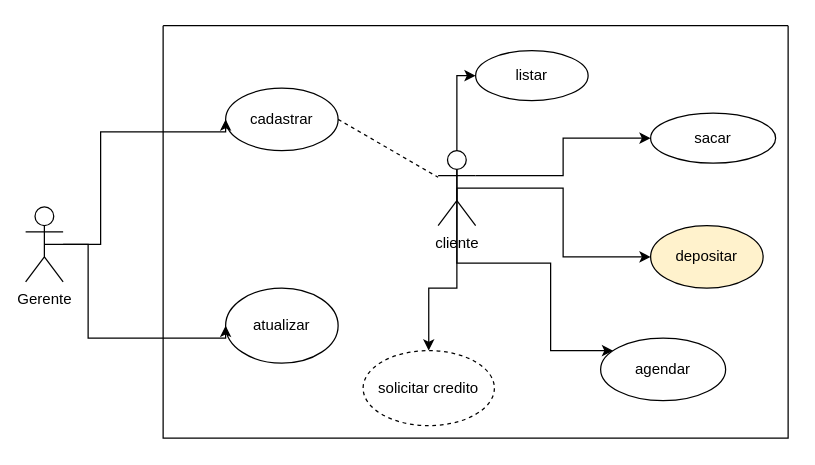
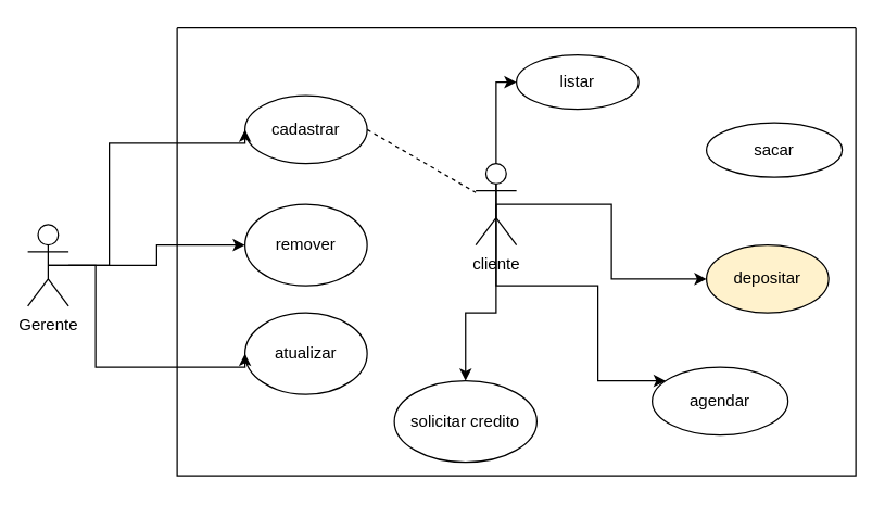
  <mxCell id="0" />
  <mxCell id="1" parent="0" />
+ <mxCell id="2" style="edgeStyle=orthogonalEdgeStyle;rounded=0;orthogonalLoop=1;jettySize=auto;html=1;exitX=0.5;exitY=0.5;exitDx=0;exitDy=0;exitPerimeter=0;" parent="1" source="3" target="12" edge="1"><mxGeometry relative="1" as="geometry" /></mxCell>
  <mxCell id="3" value="Gerente" style="shape=umlActor;verticalLabelPosition=bottom;verticalAlign=top;html=1;outlineConnect=0;" parent="1" vertex="1"><mxGeometry x="20" y="165" width="30" height="60" as="geometry" /></mxCell>
  <mxCell id="4" value="" style="swimlane;startSize=0;html=1;" parent="1" vertex="1"><mxGeometry x="130" y="20" width="500" height="330" as="geometry" /></mxCell>
  <mxCell id="5" style="edgeStyle=orthogonalEdgeStyle;rounded=0;orthogonalLoop=1;jettySize=auto;html=1;exitX=0.5;exitY=0.5;exitDx=0;exitDy=0;exitPerimeter=0;" parent="4" source="10" target="15" edge="1"><mxGeometry relative="1" as="geometry"><Array as="points"><mxPoint x="235" y="40" /></Array></mxGeometry></mxCell>
- <mxCell id="6" style="edgeStyle=orthogonalEdgeStyle;rounded=0;orthogonalLoop=1;jettySize=auto;html=1;exitX=1;exitY=0.333;exitDx=0;exitDy=0;exitPerimeter=0;" parent="4" source="10" target="19" edge="1"><mxGeometry relative="1" as="geometry" /></mxCell>
  <mxCell id="7" style="edgeStyle=orthogonalEdgeStyle;rounded=0;orthogonalLoop=1;jettySize=auto;html=1;exitX=0.5;exitY=0.5;exitDx=0;exitDy=0;exitPerimeter=0;" parent="4" source="10" target="16" edge="1"><mxGeometry relative="1" as="geometry" /></mxCell>
  <mxCell id="8" style="edgeStyle=orthogonalEdgeStyle;rounded=0;orthogonalLoop=1;jettySize=auto;html=1;exitX=0.5;exitY=0.5;exitDx=0;exitDy=0;exitPerimeter=0;" parent="4" source="10" target="17" edge="1"><mxGeometry relative="1" as="geometry"><Array as="points"><mxPoint x="235" y="190" /><mxPoint x="310" y="190" /><mxPoint x="310" y="260" /></Array></mxGeometry></mxCell>
  <mxCell id="9" style="edgeStyle=orthogonalEdgeStyle;rounded=0;orthogonalLoop=1;jettySize=auto;html=1;exitX=0.5;exitY=0.5;exitDx=0;exitDy=0;exitPerimeter=0;" parent="4" source="10" target="18" edge="1"><mxGeometry relative="1" as="geometry" /></mxCell>
  <mxCell id="10" value="cliente" style="shape=umlActor;verticalLabelPosition=bottom;verticalAlign=top;html=1;outlineConnect=0;" parent="4" vertex="1"><mxGeometry x="220" y="100" width="30" height="60" as="geometry" /></mxCell>
  <mxCell id="11" value="cadastrar" style="ellipse;whiteSpace=wrap;html=1;" parent="4" vertex="1"><mxGeometry x="50" y="50" width="90" height="50" as="geometry" /></mxCell>
+ <mxCell id="12" value="remover" style="ellipse;whiteSpace=wrap;html=1;" parent="4" vertex="1"><mxGeometry x="50" y="130" width="90" height="60" as="geometry" /></mxCell>
  <mxCell id="13" value="atualizar" style="ellipse;whiteSpace=wrap;html=1;" parent="4" vertex="1"><mxGeometry x="50" y="210" width="90" height="60" as="geometry" /></mxCell>
  <mxCell id="14" value="" style="endArrow=none;dashed=1;html=1;rounded=0;exitX=1;exitY=0.5;exitDx=0;exitDy=0;" parent="4" source="11" target="10" edge="1"><mxGeometry width="50" height="50" relative="1" as="geometry"><mxPoint x="210" y="190" as="sourcePoint" /><mxPoint x="260" y="140" as="targetPoint" /></mxGeometry></mxCell>
  <mxCell id="15" value="listar" style="ellipse;whiteSpace=wrap;html=1;" parent="4" vertex="1"><mxGeometry x="250" y="20" width="90" height="40" as="geometry" /></mxCell>
  <mxCell id="16" value="depositar" style="ellipse;whiteSpace=wrap;html=1;fillColor=#fff2cc;" parent="4" vertex="1"><mxGeometry x="390" y="160" width="90" height="50" as="geometry" /></mxCell>
  <mxCell id="17" value="agendar" style="ellipse;whiteSpace=wrap;html=1;" parent="4" vertex="1"><mxGeometry x="350" y="250" width="100" height="50" as="geometry" /></mxCell>
- <mxCell id="18" value="solicitar credito" style="ellipse;whiteSpace=wrap;html=1;dashed=1;" parent="4" vertex="1"><mxGeometry x="160" y="260" width="105" height="60" as="geometry" /></mxCell>
+ <mxCell id="18" value="solicitar credito" style="ellipse;whiteSpace=wrap;html=1;" parent="4" vertex="1"><mxGeometry x="160" y="260" width="105" height="60" as="geometry" /></mxCell>
  <mxCell id="19" value="sacar" style="ellipse;whiteSpace=wrap;html=1;" parent="4" vertex="1"><mxGeometry x="390" y="70" width="100" height="40" as="geometry" /></mxCell>
  <mxCell id="20" style="edgeStyle=orthogonalEdgeStyle;rounded=0;orthogonalLoop=1;jettySize=auto;html=1;exitX=0.5;exitY=0.5;exitDx=0;exitDy=0;exitPerimeter=0;entryX=0;entryY=0.5;entryDx=0;entryDy=0;" parent="1" source="3" target="13" edge="1"><mxGeometry relative="1" as="geometry"><mxPoint x="-5" y="230" as="sourcePoint" /><mxPoint x="170" y="200" as="targetPoint" /><Array as="points"><mxPoint x="70" y="195" /><mxPoint x="70" y="270" /></Array></mxGeometry></mxCell>
  <mxCell id="21" style="edgeStyle=orthogonalEdgeStyle;rounded=0;orthogonalLoop=1;jettySize=auto;html=1;entryX=0;entryY=0.5;entryDx=0;entryDy=0;" parent="1" source="3" target="11" edge="1"><mxGeometry relative="1" as="geometry"><mxPoint x="5" y="240" as="sourcePoint" /><mxPoint x="180" y="210" as="targetPoint" /><Array as="points"><mxPoint x="80" y="195" /><mxPoint x="80" y="105" /></Array></mxGeometry></mxCell>
